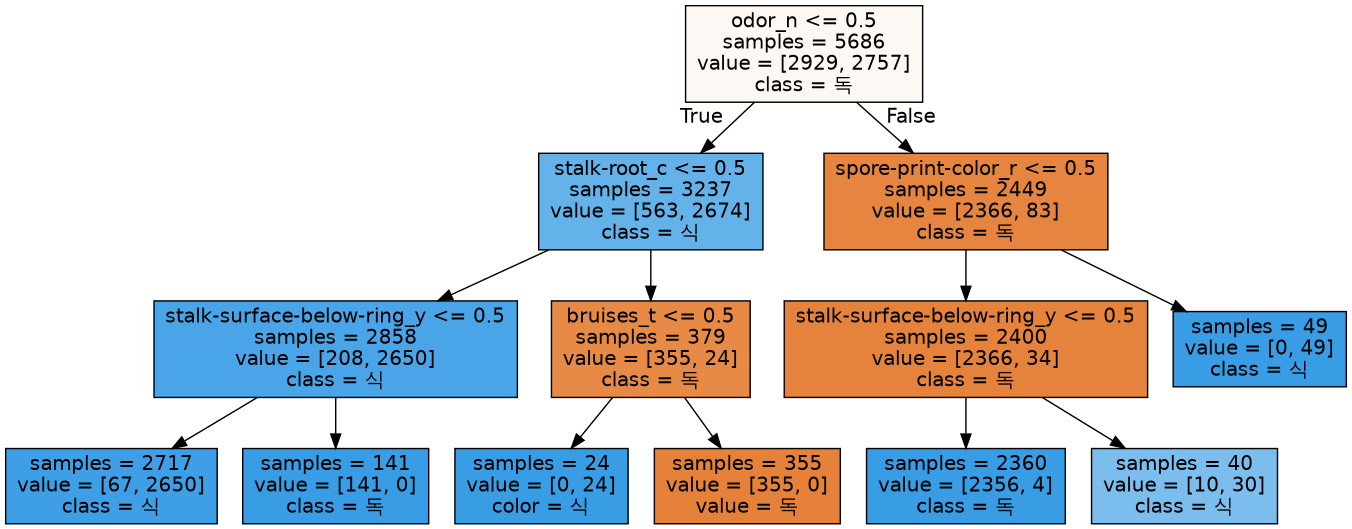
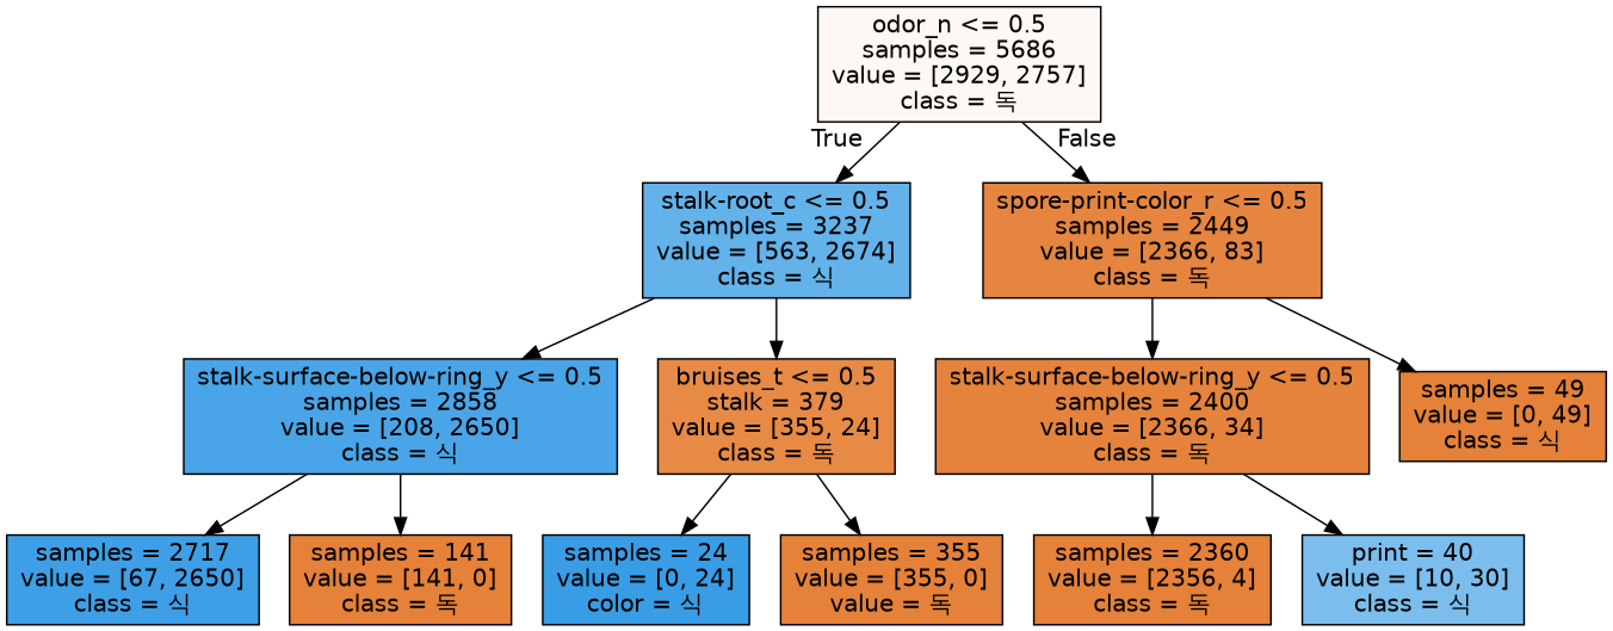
  digraph {
    node [color=black fillcolor="#e58139" fontname=helvetica shape=box style=filled]
    edge [fontname=helvetica]
    n1 [fillcolor="#fdf8f3" label="odor_n <= 0.5\nsamples = 5686\nvalue = [2929, 2757]\nclass = 독"]
    n2 [fillcolor="#63b2ea" label="stalk-root_c <= 0.5\nsamples = 3237\nvalue = [563, 2674]\nclass = 식"]
    n3 [fillcolor="#e68540" label="spore-print-color_r <= 0.5\nsamples = 2449\nvalue = [2366, 83]\nclass = 독"]
    n4 [fillcolor="#49a5e7" label="stalk-surface-below-ring_y <= 0.5\nsamples = 2858\nvalue = [208, 2650]\nclass = 식"]
-   n5 [fillcolor="#e78a46" label="bruises_t <= 0.5\nsamples = 379\nvalue = [355, 24]\nclass = 독"]
+   n5 [fillcolor="#e78a46" label="bruises_t <= 0.5\nstalk = 379\nvalue = [355, 24]\nclass = 독"]
    n6 [fillcolor="#e5833c" label="stalk-surface-below-ring_y <= 0.5\nsamples = 2400\nvalue = [2366, 34]\nclass = 독"]
-   n7 [fillcolor="#399de5" label="samples = 49\nvalue = [0, 49]\nclass = 식"]
+   n7 [label="samples = 49\nvalue = [0, 49]\nclass = 식"]
    n8 [fillcolor="#3e9fe6" label="samples = 2717\nvalue = [67, 2650]\nclass = 식"]
-   n9 [fillcolor="#399de5" label="samples = 141\nvalue = [141, 0]\nclass = 독"]
+   n9 [label="samples = 141\nvalue = [141, 0]\nclass = 독"]
    n10 [fillcolor="#399de5" label="samples = 24\nvalue = [0, 24]\ncolor = 식"]
    n11 [label="samples = 355\nvalue = [355, 0]\nvalue = 독"]
-   n12 [fillcolor="#399de5" label="samples = 2360\nvalue = [2356, 4]\nclass = 독"]
-   n13 [fillcolor="#7bbeee" label="samples = 40\nvalue = [10, 30]\nclass = 식"]
+   n12 [label="samples = 2360\nvalue = [2356, 4]\nclass = 독"]
+   n13 [fillcolor="#7bbeee" label="print = 40\nvalue = [10, 30]\nclass = 식"]
    n1 -> n2 [headlabel=True labelangle=45 labeldistance=2.5]
    n1 -> n3 [headlabel=False labelangle=-45 labeldistance=2.5]
    n2 -> n4
    n2 -> n5
    n3 -> n6
    n3 -> n7
    n4 -> n8
    n4 -> n9
    n5 -> n10
    n5 -> n11
    n6 -> n12
    n6 -> n13
  }
